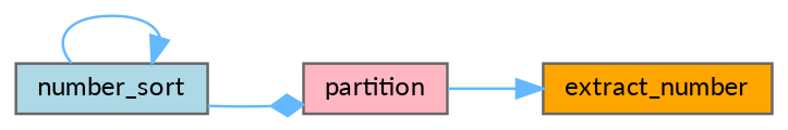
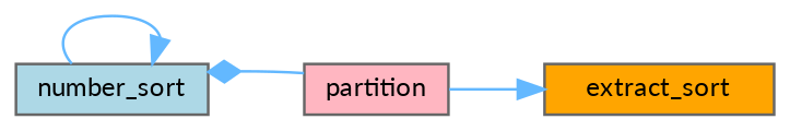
  digraph {
    fontname=Lato
    rankdir=LR
    node [color=grey40 fontname=Lato fontsize=10 shape=box style=filled]
    edge [arrowhead=normal color=steelblue1 fontname=Lato fontsize=10 labelfontname=Helvetica labelfontsize=10 style=solid]
    n1 [color=gray40 fillcolor=lightblue fontcolor=black height=0.2 label=number_sort width=0.4]
    n2 [fillcolor=lightpink height=0.2 label=partition width=0.4]
-   n3 [fillcolor=orange height=0.2 label=extract_number width=0.4]
+   n3 [fillcolor=orange height=0.2 label=extract_sort width=0.4]
    n1 -> n1
-   n1 -> n2 [arrowhead=diamond]
+   n2 -> n1 [arrowhead=diamond]
    n2 -> n3
  }
